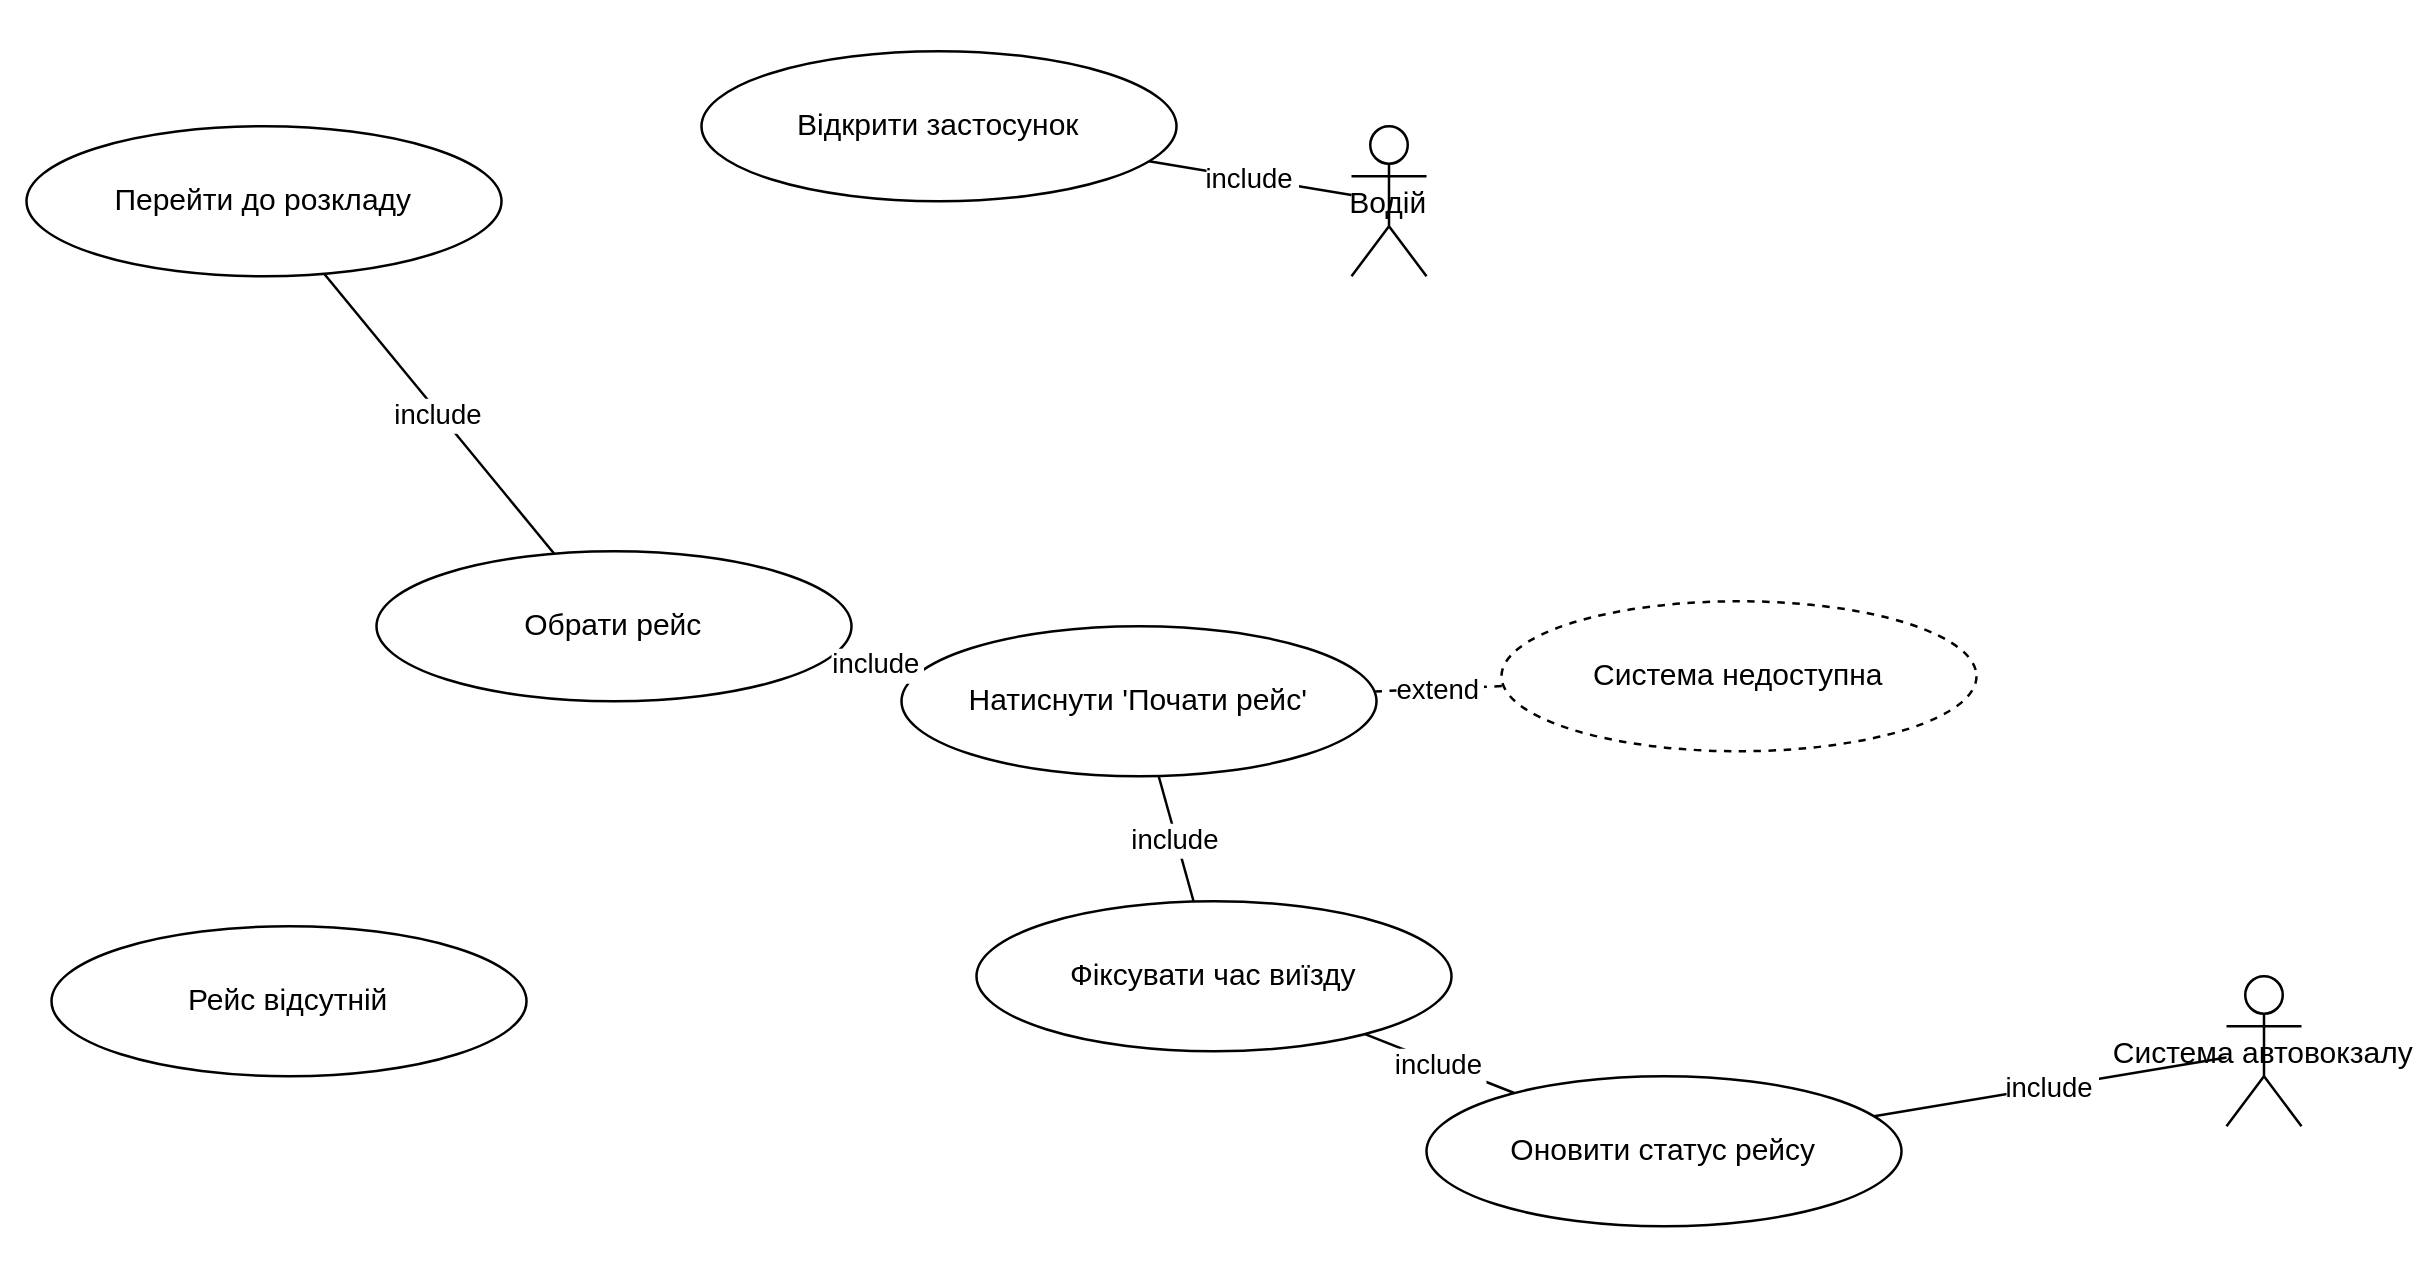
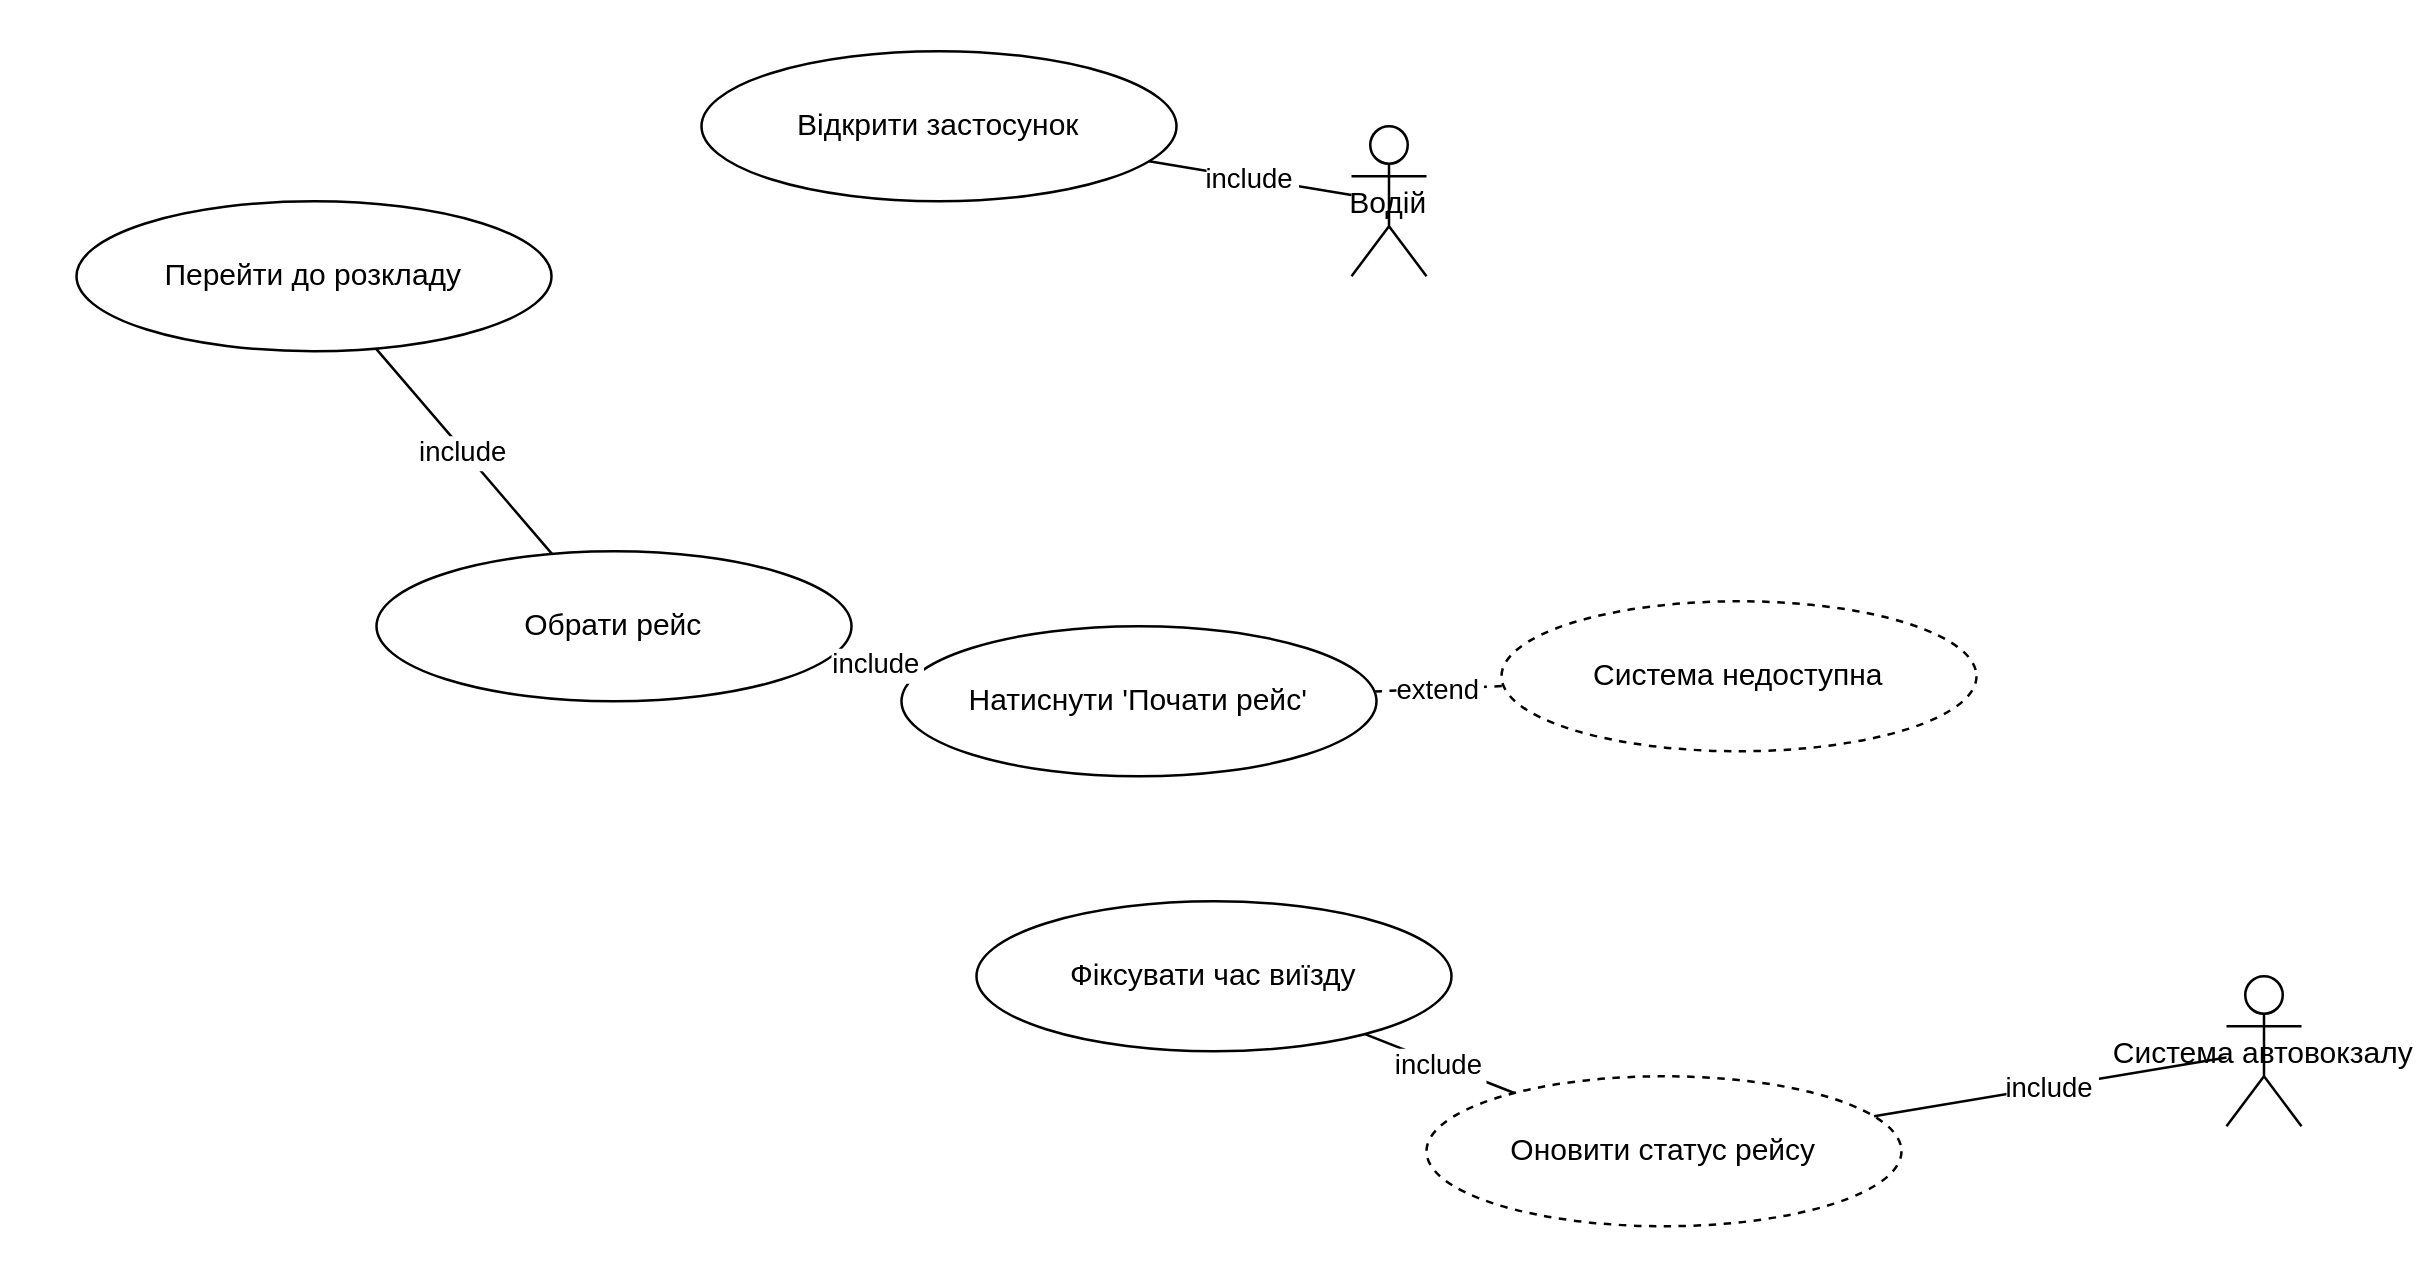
  <mxCell id="0" />
  <mxCell id="1" parent="0" />
  <mxCell id="2" value="Водій" style="shape=umlActor;" parent="1" vertex="1"><mxGeometry x="540" y="50" width="30" height="60" as="geometry" /></mxCell>
  <mxCell id="3" value="Система автовокзалу" style="shape=umlActor;" parent="1" vertex="1"><mxGeometry x="890" y="390" width="30" height="60" as="geometry" /></mxCell>
  <mxCell id="4" value="Відкрити застосунок" style="ellipse;whiteSpace=wrap;html=1;" parent="1" vertex="1"><mxGeometry x="280" y="20" width="190" height="60" as="geometry" /></mxCell>
- <mxCell id="5" value="Перейти до розкладу" style="ellipse;whiteSpace=wrap;html=1;" parent="1" vertex="1"><mxGeometry x="10" y="50" width="190" height="60" as="geometry" /></mxCell>
+ <mxCell id="5" value="Перейти до розкладу" style="ellipse;whiteSpace=wrap;html=1;" parent="1" vertex="1"><mxGeometry x="30" y="80" width="190" height="60" as="geometry" /></mxCell>
  <mxCell id="6" value="Обрати рейс" style="ellipse;whiteSpace=wrap;html=1;" parent="1" vertex="1"><mxGeometry x="150" y="220" width="190" height="60" as="geometry" /></mxCell>
  <mxCell id="7" value="Натиснути 'Почати рейс'" style="ellipse;whiteSpace=wrap;html=1;" parent="1" vertex="1"><mxGeometry x="360" y="250" width="190" height="60" as="geometry" /></mxCell>
  <mxCell id="8" value="Фіксувати час виїзду" style="ellipse;whiteSpace=wrap;html=1;" parent="1" vertex="1"><mxGeometry x="390" y="360" width="190" height="60" as="geometry" /></mxCell>
- <mxCell id="9" value="Оновити статус рейсу" style="ellipse;whiteSpace=wrap;html=1;" parent="1" vertex="1"><mxGeometry x="570" y="430" width="190" height="60" as="geometry" /></mxCell>
- <mxCell id="10" value="Рейс відсутній" style="ellipse;whiteSpace=wrap;html=1;" parent="1" vertex="1"><mxGeometry x="20" y="370" width="190" height="60" as="geometry" /></mxCell>
+ <mxCell id="9" value="Оновити статус рейсу" style="ellipse;whiteSpace=wrap;html=1;dashed=1;" parent="1" vertex="1"><mxGeometry x="570" y="430" width="190" height="60" as="geometry" /></mxCell>
  <mxCell id="11" value="Система недоступна" style="ellipse;whiteSpace=wrap;html=1;dashed=1;" parent="1" vertex="1"><mxGeometry x="600" y="240" width="190" height="60" as="geometry" /></mxCell>
  <mxCell id="12" value="include" style="endArrow=none;dashed=0;" parent="1" source="2" target="4" edge="1"><mxGeometry as="geometry" /></mxCell>
  <mxCell id="13" value="include" style="endArrow=none;dashed=0;" parent="1" source="5" target="6" edge="1"><mxGeometry as="geometry" /></mxCell>
  <mxCell id="14" value="include" style="endArrow=none;dashed=0;" parent="1" source="6" target="7" edge="1"><mxGeometry as="geometry" /></mxCell>
- <mxCell id="15" value="include" style="endArrow=none;dashed=0;" parent="1" source="7" target="8" edge="1"><mxGeometry as="geometry" /></mxCell>
  <mxCell id="16" value="include" style="endArrow=none;dashed=0;" parent="1" source="8" target="9" edge="1"><mxGeometry as="geometry" /></mxCell>
  <mxCell id="17" value="extend" style="endArrow=none;dashed=1;" parent="1" source="7" target="11" edge="1"><mxGeometry as="geometry" /></mxCell>
  <mxCell id="18" value="include" style="endArrow=none;dashed=0;" parent="1" source="3" target="9" edge="1"><mxGeometry as="geometry" /></mxCell>
